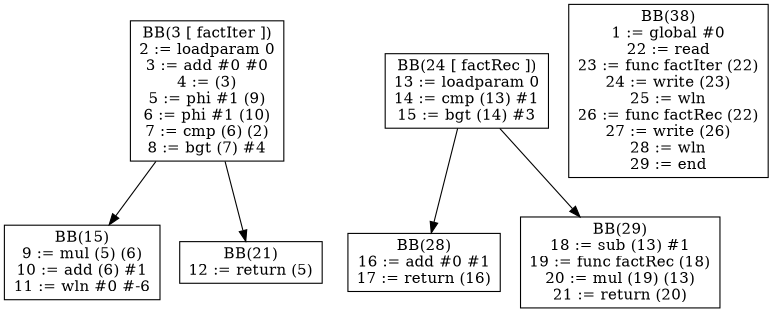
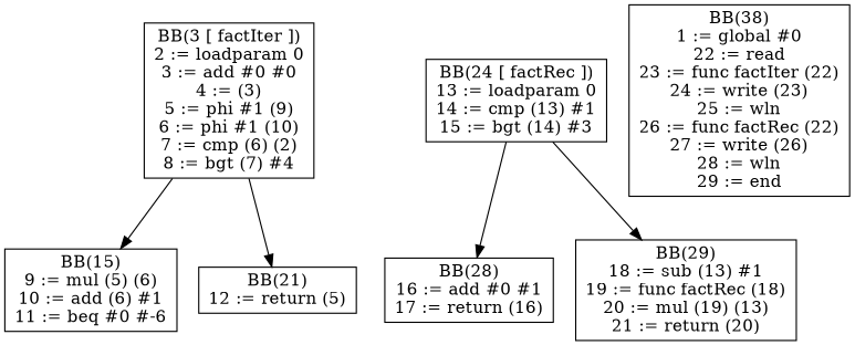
  digraph {
    node [shape=box]
    n1 [label="BB(3 [ factIter ])\n2 := loadparam 0\n3 := add #0 #0\n4 := (3)\n5 := phi #1 (9)\n6 := phi #1 (10)\n7 := cmp (6) (2)\n8 := bgt (7) #4\n"]
-   n2 [label="BB(15)\n9 := mul (5) (6)\n10 := add (6) #1\n11 := wln #0 #-6\n"]
+   n2 [label="BB(15)\n9 := mul (5) (6)\n10 := add (6) #1\n11 := beq #0 #-6\n"]
    n3 [label="BB(21)\n12 := return (5)\n"]
    n4 [label="BB(24 [ factRec ])\n13 := loadparam 0\n14 := cmp (13) #1\n15 := bgt (14) #3\n"]
    n5 [label="BB(28)\n16 := add #0 #1\n17 := return (16)\n"]
    n6 [label="BB(29)\n18 := sub (13) #1\n19 := func factRec (18)\n20 := mul (19) (13)\n21 := return (20)\n"]
    n7 [label="BB(38)\n1 := global #0\n22 := read\n23 := func factIter (22)\n24 := write (23)\n25 := wln\n26 := func factRec (22)\n27 := write (26)\n28 := wln\n29 := end\n"]
    n1 -> n2
    n1 -> n3
    n4 -> n5
    n4 -> n6
  }
